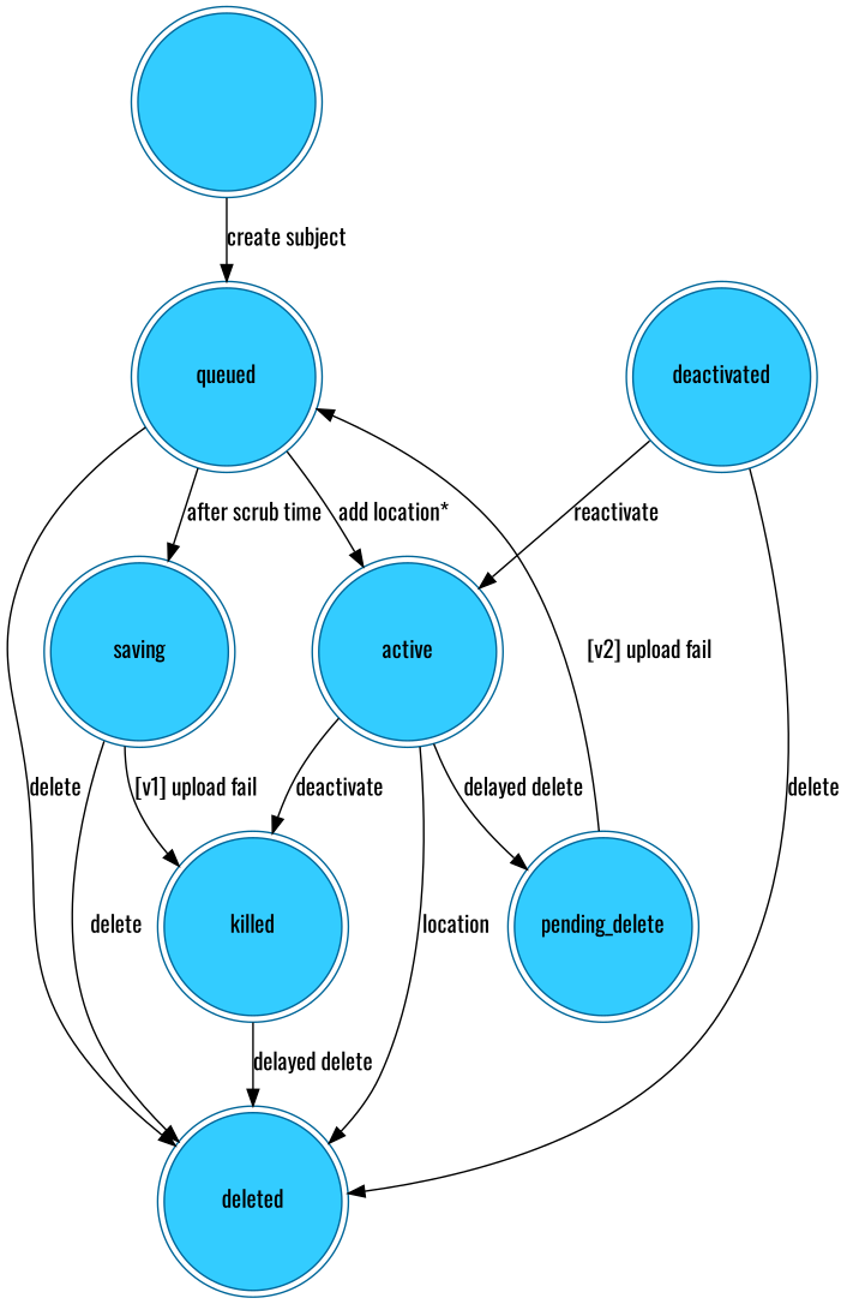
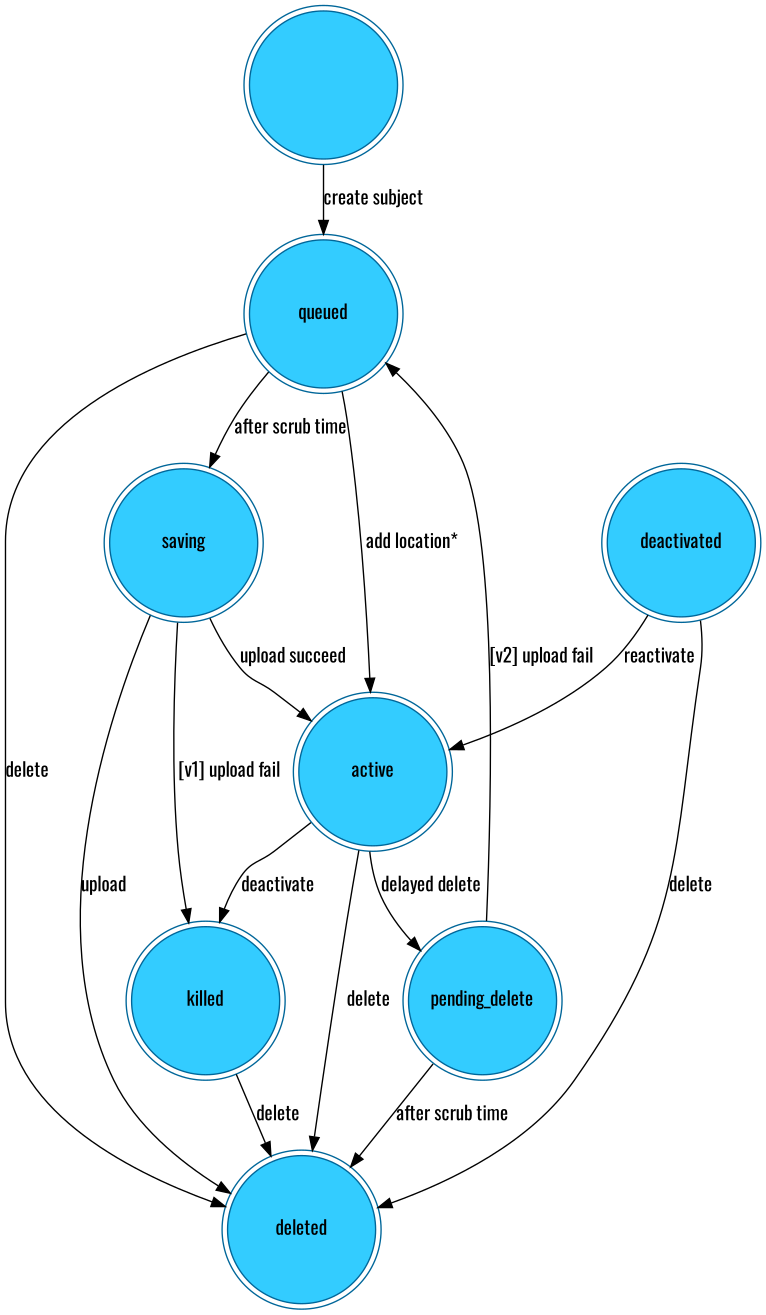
  digraph {
    fontname=Oswald
    node [color="#006699" fillcolor="#33CCFF" fixedsize=True fontname=Oswald shape=doublecircle style=filled]
    edge [fontname=Oswald]
    "" [height=1.5 width=1.5]
    queued [height=1.5 width=1.5]
    active [height=1.5 width=1.5]
    saving [height=1.5 width=1.5]
    deleted [height=1.5 width=1.5]
    pending_delete [height=1.5 width=1.5]
    killed [height=1.5 width=1.5]
    deactivated [height=1.5 width=1.5]
    "" -> queued [label="create subject"]
    queued -> active [label="add location*"]
    queued -> saving [label="after scrub time"]
    queued -> deleted [label=delete]
-   active -> deleted [label=location]
+   active -> deleted [label=delete]
    active -> pending_delete [label="delayed delete"]
    active -> killed [label=deactivate]
-   saving -> deleted [label=delete]
+   saving -> active [label="upload succeed"]
+   saving -> deleted [label=upload]
    saving -> killed [label="[v1] upload fail"]
    pending_delete -> queued [label="[v2] upload fail"]
-   killed -> deleted [label="delayed delete"]
+   pending_delete -> deleted [label="after scrub time"]
+   killed -> deleted [label=delete]
    deactivated -> active [label=reactivate]
    deactivated -> deleted [label=delete]
  }
